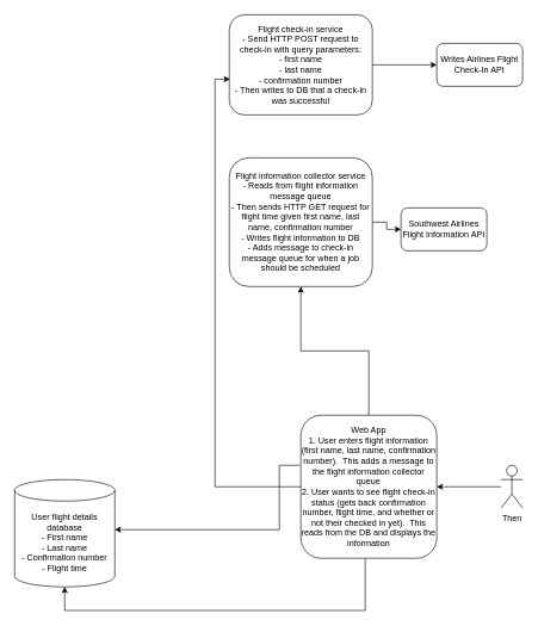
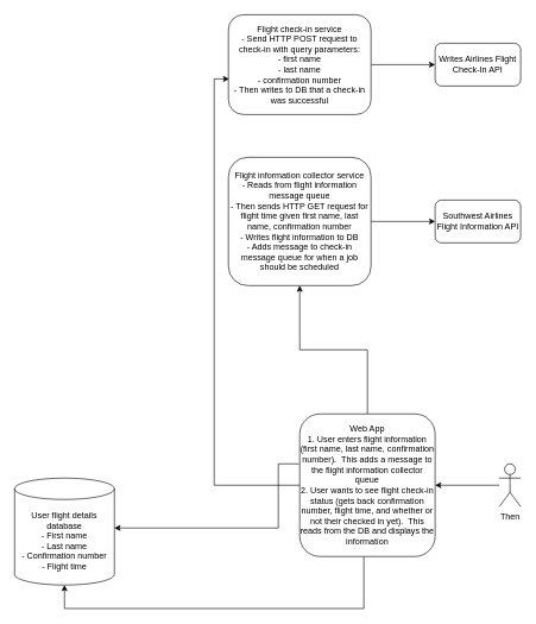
  <mxCell id="0" />
  <mxCell id="1" parent="0" />
  <mxCell id="2" style="edgeStyle=orthogonalEdgeStyle;rounded=0;orthogonalLoop=1;jettySize=auto;html=1;" parent="1" source="5" target="12" edge="1"><mxGeometry relative="1" as="geometry"><Array as="points"><mxPoint x="510" y="853" /><mxPoint x="90" y="853" /></Array><mxPoint x="389" y="853" as="targetPoint" /></mxGeometry></mxCell>
  <mxCell id="3" style="edgeStyle=orthogonalEdgeStyle;rounded=0;orthogonalLoop=1;jettySize=auto;html=1;" edge="1" parent="1" source="5" target="8"><mxGeometry relative="1" as="geometry" /></mxCell>
  <mxCell id="4" style="edgeStyle=orthogonalEdgeStyle;rounded=0;orthogonalLoop=1;jettySize=auto;html=1;entryX=0.005;entryY=0.643;entryDx=0;entryDy=0;entryPerimeter=0;" edge="1" parent="1" source="5" target="15"><mxGeometry relative="1" as="geometry"><Array as="points"><mxPoint x="300" y="680" /><mxPoint x="300" y="110" /></Array></mxGeometry></mxCell>
  <mxCell id="5" value="&lt;div&gt;Web App&lt;/div&gt;&lt;div&gt;1. User enters flight information (first name, last name, confirmation number).&amp;nbsp; This adds a message to the flight information collector queue&lt;br&gt;&lt;/div&gt;&lt;div&gt;2. User wants to see flight check-in status (gets back confirmation number, flight time, and whether or not their checked in yet).&amp;nbsp; This reads from the DB and displays the information&lt;br&gt;&lt;/div&gt;" style="rounded=1;whiteSpace=wrap;html=1;" parent="1" vertex="1"><mxGeometry x="420" y="580" width="190" height="200" as="geometry" /></mxCell>
  <mxCell id="6" style="edgeStyle=orthogonalEdgeStyle;rounded=0;orthogonalLoop=1;jettySize=auto;html=1;" parent="1" source="8" target="9" edge="1"><mxGeometry relative="1" as="geometry" /></mxCell>
  <mxCell id="7" style="edgeStyle=orthogonalEdgeStyle;rounded=0;orthogonalLoop=1;jettySize=auto;html=1;exitX=-0.005;exitY=0.35;exitDx=0;exitDy=0;exitPerimeter=0;" parent="1" source="5" target="12" edge="1"><mxGeometry relative="1" as="geometry"><Array as="points"><mxPoint x="390" y="650" /><mxPoint x="390" y="740" /></Array></mxGeometry></mxCell>
  <mxCell id="8" value="&lt;div&gt;Flight information collector service&lt;br&gt;&lt;/div&gt;&lt;div&gt;- Reads from flight information message queue&lt;br&gt;&lt;/div&gt;&lt;div&gt;- Then sends HTTP GET request for flight time given first name, last name, confirmation number&lt;/div&gt;&lt;div&gt;- Writes flight information to DB&lt;/div&gt;&lt;div&gt;- Adds message to check-in message queue for when a job should be scheduled&lt;br&gt;&lt;/div&gt;" style="rounded=1;whiteSpace=wrap;html=1;" parent="1" vertex="1"><mxGeometry x="320" y="220" width="200" height="180" as="geometry" /></mxCell>
- <mxCell id="9" value="Southwest Airlines Flight Information API" style="rounded=1;whiteSpace=wrap;html=1;" parent="1" vertex="1"><mxGeometry x="560" y="290" width="120" height="60" as="geometry" /></mxCell>
+ <mxCell id="9" value="Southwest Airlines Flight Information API" style="rounded=1;whiteSpace=wrap;html=1;" parent="1" vertex="1"><mxGeometry x="610" y="280" width="120" height="60" as="geometry" /></mxCell>
  <mxCell id="10" style="edgeStyle=orthogonalEdgeStyle;rounded=0;orthogonalLoop=1;jettySize=auto;html=1;" parent="1" source="11" target="5" edge="1"><mxGeometry relative="1" as="geometry" /></mxCell>
  <mxCell id="11" value="&lt;div&gt;Then&lt;/div&gt;" style="shape=umlActor;verticalLabelPosition=bottom;verticalAlign=top;html=1;outlineConnect=0;" parent="1" vertex="1"><mxGeometry x="700" y="650" width="30" height="60" as="geometry" /></mxCell>
  <mxCell id="12" value="&lt;div&gt;User flight details database&lt;/div&gt;&lt;div&gt;- First name&lt;/div&gt;&lt;div&gt;- Last name&lt;/div&gt;&lt;div&gt;- Confirmation number&lt;/div&gt;&lt;div&gt;- Flight time&lt;br&gt;&lt;/div&gt;" style="shape=cylinder3;whiteSpace=wrap;html=1;boundedLbl=1;backgroundOutline=1;size=15;" parent="1" vertex="1"><mxGeometry x="20" y="670" width="140" height="150" as="geometry" /></mxCell>
  <mxCell id="13" value="Writes Airlines Flight Check-In API" style="rounded=1;whiteSpace=wrap;html=1;" parent="1" vertex="1"><mxGeometry x="610" y="60" width="120" height="60" as="geometry" /></mxCell>
  <mxCell id="14" style="edgeStyle=orthogonalEdgeStyle;rounded=0;orthogonalLoop=1;jettySize=auto;html=1;entryX=0;entryY=0.5;entryDx=0;entryDy=0;" parent="1" source="15" target="13" edge="1"><mxGeometry relative="1" as="geometry" /></mxCell>
  <mxCell id="15" value="&lt;div&gt;Flight check-in service&lt;/div&gt;&lt;div&gt;- Send HTTP POST request to check-in with query parameters:&lt;/div&gt;&lt;div&gt;- first name&lt;/div&gt;&lt;div&gt;- last name&lt;/div&gt;&lt;div&gt;- confirmation number&lt;/div&gt;&lt;div&gt;- Then writes to DB that a check-in was successful&lt;br&gt;&lt;/div&gt;" style="rounded=1;whiteSpace=wrap;html=1;" parent="1" vertex="1"><mxGeometry x="320" y="20" width="200" height="140" as="geometry" /></mxCell>
